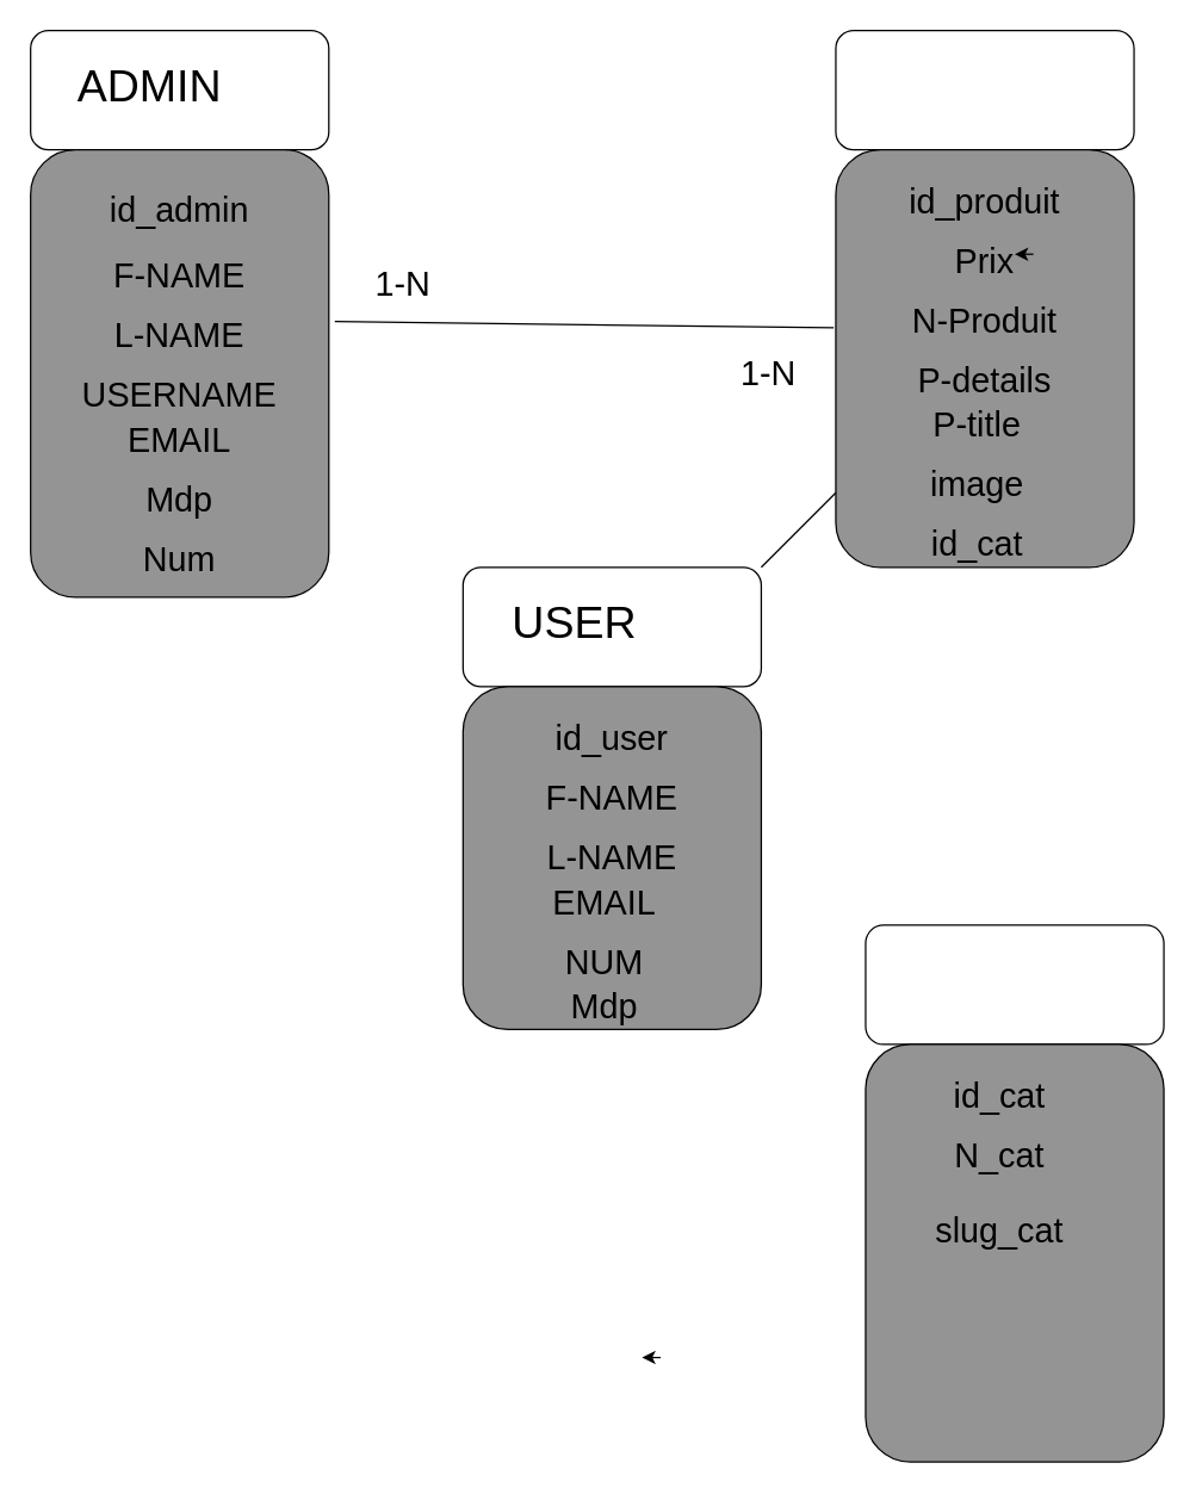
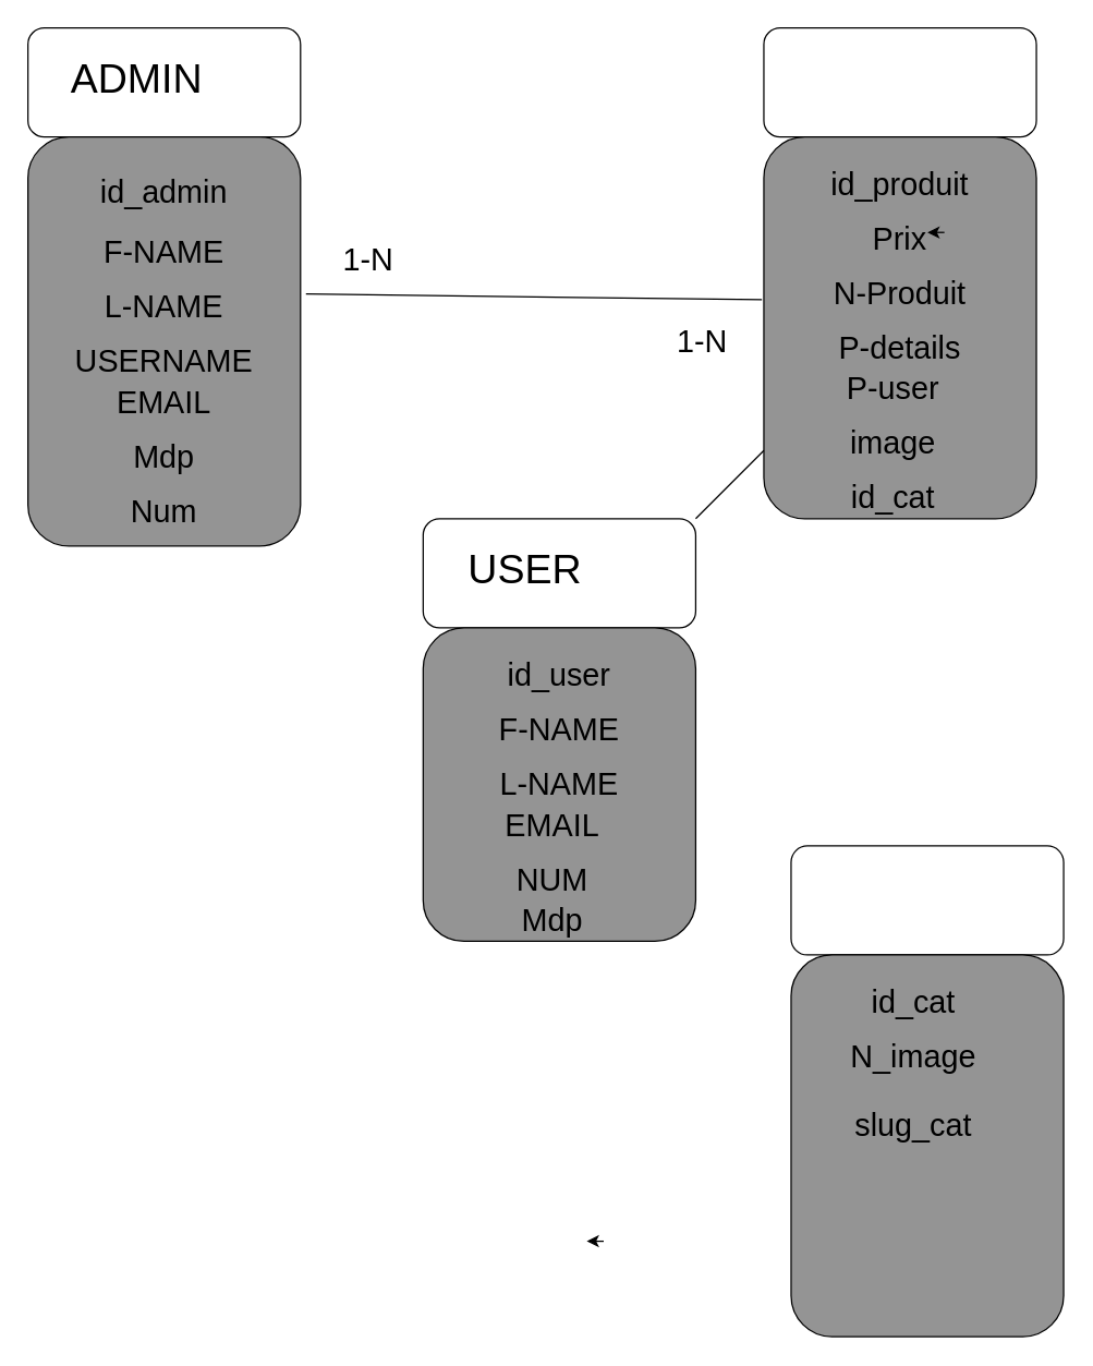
  <mxCell id="0" />
  <mxCell id="1" parent="0" />
  <mxCell id="2" value="" style="rounded=1;whiteSpace=wrap;html=1;" parent="1" vertex="1"><mxGeometry x="20" y="20" width="200" height="80" as="geometry" /></mxCell>
  <mxCell id="3" value="" style="rounded=1;whiteSpace=wrap;html=1;" parent="1" vertex="1"><mxGeometry x="560" y="20" width="200" height="80" as="geometry" /></mxCell>
  <mxCell id="4" value="" style="rounded=1;whiteSpace=wrap;html=1;" parent="1" vertex="1"><mxGeometry x="310" y="380" width="200" height="80" as="geometry" /></mxCell>
  <mxCell id="5" value="&lt;p style=&quot;line-height: 150%&quot;&gt;&lt;font style=&quot;font-size: 30px&quot;&gt;ADMIN&lt;/font&gt;&lt;/p&gt;" style="text;html=1;strokeColor=none;fillColor=none;align=center;verticalAlign=middle;whiteSpace=wrap;rounded=0;opacity=0;strokeWidth=12;" parent="1" vertex="1"><mxGeometry x="30" y="30" width="140" height="60" as="geometry" /></mxCell>
  <mxCell id="6" value="&lt;p style=&quot;line-height: 150%&quot;&gt;&lt;font style=&quot;font-size: 30px&quot;&gt;USER&lt;/font&gt;&lt;/p&gt;" style="text;html=1;strokeColor=none;fillColor=none;align=center;verticalAlign=middle;whiteSpace=wrap;rounded=0;opacity=0;strokeWidth=12;" parent="1" vertex="1"><mxGeometry x="315" y="390" width="140" height="60" as="geometry" /></mxCell>
  <mxCell id="7" value="" style="rounded=1;whiteSpace=wrap;html=1;fillColor=#949494;" parent="1" vertex="1"><mxGeometry x="20" y="100" width="200" height="300" as="geometry" /></mxCell>
  <mxCell id="8" value="" style="rounded=1;whiteSpace=wrap;html=1;fillColor=#949494;" parent="1" vertex="1"><mxGeometry x="310" y="460" width="200" height="230" as="geometry" /></mxCell>
  <mxCell id="9" value="" style="rounded=1;whiteSpace=wrap;html=1;fillColor=#949494;" parent="1" vertex="1"><mxGeometry x="560" y="100" width="200" height="280" as="geometry" /></mxCell>
  <mxCell id="10" value="&lt;font style=&quot;font-size: 23px&quot;&gt;id_admin&lt;/font&gt;" style="text;html=1;align=center;verticalAlign=middle;whiteSpace=wrap;rounded=0;strokeWidth=1;perimeterSpacing=0;" parent="1" vertex="1"><mxGeometry x="100" y="140" width="40" as="geometry" /></mxCell>
  <mxCell id="11" value="&lt;font style=&quot;font-size: 23px&quot;&gt;F-NAME&lt;/font&gt;" style="text;html=1;align=center;verticalAlign=middle;whiteSpace=wrap;rounded=0;strokeWidth=1;perimeterSpacing=0;" parent="1" vertex="1"><mxGeometry x="55" y="180" width="130" height="10" as="geometry" /></mxCell>
  <mxCell id="12" value="&lt;font style=&quot;font-size: 23px&quot;&gt;L-NAME&lt;/font&gt;" style="text;html=1;align=center;verticalAlign=middle;whiteSpace=wrap;rounded=0;strokeWidth=1;perimeterSpacing=0;" parent="1" vertex="1"><mxGeometry x="55" y="220" width="130" height="10" as="geometry" /></mxCell>
  <mxCell id="13" value="&lt;font style=&quot;font-size: 23px&quot;&gt;USERNAME&lt;/font&gt;" style="text;html=1;align=center;verticalAlign=middle;whiteSpace=wrap;rounded=0;strokeWidth=1;perimeterSpacing=0;" parent="1" vertex="1"><mxGeometry x="55" y="260" width="130" height="10" as="geometry" /></mxCell>
  <mxCell id="14" value="&lt;font style=&quot;font-size: 23px&quot;&gt;EMAIL&lt;/font&gt;" style="text;html=1;align=center;verticalAlign=middle;whiteSpace=wrap;rounded=0;strokeWidth=1;perimeterSpacing=0;" parent="1" vertex="1"><mxGeometry x="55" y="290" width="130" height="10" as="geometry" /></mxCell>
  <mxCell id="15" value="&lt;font style=&quot;font-size: 23px&quot;&gt;Mdp&lt;/font&gt;" style="text;html=1;align=center;verticalAlign=middle;whiteSpace=wrap;rounded=0;strokeWidth=1;perimeterSpacing=0;" parent="1" vertex="1"><mxGeometry x="55" y="330" width="130" height="10" as="geometry" /></mxCell>
  <mxCell id="16" value="&lt;font style=&quot;font-size: 23px&quot;&gt;id_produit&lt;/font&gt;" style="text;html=1;align=center;verticalAlign=middle;whiteSpace=wrap;rounded=0;strokeWidth=1;perimeterSpacing=0;" parent="1" vertex="1"><mxGeometry x="595" y="130" width="130" height="10" as="geometry" /></mxCell>
  <mxCell id="17" value="&lt;font style=&quot;font-size: 23px&quot;&gt;Prix&lt;/font&gt;" style="text;html=1;align=center;verticalAlign=middle;whiteSpace=wrap;rounded=0;strokeWidth=1;perimeterSpacing=0;" parent="1" vertex="1"><mxGeometry x="595" y="170" width="130" height="10" as="geometry" /></mxCell>
  <mxCell id="18" value="&lt;font style=&quot;font-size: 23px&quot;&gt;N-Produit&lt;/font&gt;" style="text;html=1;align=center;verticalAlign=middle;whiteSpace=wrap;rounded=0;strokeWidth=1;perimeterSpacing=0;" parent="1" vertex="1"><mxGeometry x="595" y="210" width="130" height="10" as="geometry" /></mxCell>
  <mxCell id="19" value="&lt;font style=&quot;font-size: 23px&quot;&gt;P-details&lt;/font&gt;" style="text;html=1;align=center;verticalAlign=middle;whiteSpace=wrap;rounded=0;strokeWidth=1;perimeterSpacing=0;" parent="1" vertex="1"><mxGeometry x="595" y="250" width="130" height="10" as="geometry" /></mxCell>
- <mxCell id="20" value="&lt;font style=&quot;font-size: 23px&quot;&gt;P-title&lt;/font&gt;" style="text;html=1;align=center;verticalAlign=middle;whiteSpace=wrap;rounded=0;strokeWidth=1;perimeterSpacing=0;" parent="1" vertex="1"><mxGeometry x="590" y="280" width="130" height="10" as="geometry" /></mxCell>
+ <mxCell id="20" value="&lt;font style=&quot;font-size: 23px&quot;&gt;P-user&lt;/font&gt;" style="text;html=1;align=center;verticalAlign=middle;whiteSpace=wrap;rounded=0;strokeWidth=1;perimeterSpacing=0;" parent="1" vertex="1"><mxGeometry x="590" y="280" width="130" height="10" as="geometry" /></mxCell>
  <mxCell id="21" style="edgeStyle=orthogonalEdgeStyle;rounded=0;orthogonalLoop=1;jettySize=auto;html=1;exitX=0.75;exitY=0;exitDx=0;exitDy=0;entryX=0.654;entryY=0;entryDx=0;entryDy=0;entryPerimeter=0;" parent="1" source="17" target="17" edge="1"><mxGeometry relative="1" as="geometry" /></mxCell>
  <mxCell id="22" value="&lt;font style=&quot;font-size: 23px&quot;&gt;image&lt;/font&gt;" style="text;html=1;align=center;verticalAlign=middle;whiteSpace=wrap;rounded=0;strokeWidth=1;perimeterSpacing=0;" parent="1" vertex="1"><mxGeometry x="590" y="320" width="130" height="10" as="geometry" /></mxCell>
  <mxCell id="23" value="&lt;font style=&quot;font-size: 23px&quot;&gt;Num&lt;/font&gt;" style="text;html=1;align=center;verticalAlign=middle;whiteSpace=wrap;rounded=0;strokeWidth=1;perimeterSpacing=0;" parent="1" vertex="1"><mxGeometry x="55" y="370" width="130" height="10" as="geometry" /></mxCell>
  <mxCell id="24" value="&lt;font style=&quot;font-size: 23px&quot;&gt;id_user&lt;/font&gt;" style="text;html=1;align=center;verticalAlign=middle;whiteSpace=wrap;rounded=0;strokeWidth=1;perimeterSpacing=0;" parent="1" vertex="1"><mxGeometry x="345" y="490" width="130" height="10" as="geometry" /></mxCell>
  <mxCell id="25" value="&lt;font style=&quot;font-size: 23px&quot;&gt;F-NAME&lt;/font&gt;" style="text;html=1;align=center;verticalAlign=middle;whiteSpace=wrap;rounded=0;strokeWidth=1;perimeterSpacing=0;" parent="1" vertex="1"><mxGeometry x="345" y="530" width="130" height="10" as="geometry" /></mxCell>
  <mxCell id="26" value="&lt;font style=&quot;font-size: 23px&quot;&gt;L-NAME&lt;/font&gt;" style="text;html=1;align=center;verticalAlign=middle;whiteSpace=wrap;rounded=0;strokeWidth=1;perimeterSpacing=0;" parent="1" vertex="1"><mxGeometry x="345" y="570" width="130" height="10" as="geometry" /></mxCell>
  <mxCell id="27" value="&lt;font style=&quot;font-size: 23px&quot;&gt;EMAIL&lt;/font&gt;" style="text;html=1;align=center;verticalAlign=middle;whiteSpace=wrap;rounded=0;strokeWidth=1;perimeterSpacing=0;" parent="1" vertex="1"><mxGeometry x="340" y="600" width="130" height="10" as="geometry" /></mxCell>
  <mxCell id="28" value="&lt;font style=&quot;font-size: 23px&quot;&gt;NUM&lt;/font&gt;" style="text;html=1;align=center;verticalAlign=middle;whiteSpace=wrap;rounded=0;strokeWidth=1;perimeterSpacing=0;" parent="1" vertex="1"><mxGeometry x="340" y="640" width="130" height="10" as="geometry" /></mxCell>
  <mxCell id="29" value="&lt;font style=&quot;font-size: 23px&quot;&gt;Mdp&lt;/font&gt;" style="text;html=1;align=center;verticalAlign=middle;whiteSpace=wrap;rounded=0;strokeWidth=1;perimeterSpacing=0;" parent="1" vertex="1"><mxGeometry x="340" y="670" width="130" height="10" as="geometry" /></mxCell>
  <mxCell id="30" value="" style="endArrow=none;html=1;entryX=-0.007;entryY=0.426;entryDx=0;entryDy=0;entryPerimeter=0;exitX=1.02;exitY=0.384;exitDx=0;exitDy=0;exitPerimeter=0;" parent="1" source="7" target="9" edge="1"><mxGeometry width="50" height="50" relative="1" as="geometry"><mxPoint x="370" y="440" as="sourcePoint" /><mxPoint x="420" y="390" as="targetPoint" /><Array as="points" /></mxGeometry></mxCell>
  <mxCell id="31" value="&lt;font style=&quot;font-size: 23px&quot;&gt;1-N&lt;/font&gt;" style="text;html=1;strokeColor=none;fillColor=none;align=center;verticalAlign=middle;whiteSpace=wrap;rounded=0;glass=0;opacity=0;" parent="1" vertex="1"><mxGeometry x="230" y="170" width="80" height="40" as="geometry" /></mxCell>
  <mxCell id="32" value="&lt;font style=&quot;font-size: 23px&quot;&gt;1-N&lt;/font&gt;" style="text;html=1;strokeColor=none;fillColor=none;align=center;verticalAlign=middle;whiteSpace=wrap;rounded=0;glass=0;opacity=0;" parent="1" vertex="1"><mxGeometry x="475" y="230" width="80" height="40" as="geometry" /></mxCell>
  <mxCell id="33" value="" style="endArrow=none;html=1;" parent="1" edge="1"><mxGeometry width="50" height="50" relative="1" as="geometry"><mxPoint x="510" y="380" as="sourcePoint" /><mxPoint x="560" y="330" as="targetPoint" /></mxGeometry></mxCell>
  <mxCell id="34" value="" style="rounded=1;whiteSpace=wrap;html=1;" parent="1" vertex="1"><mxGeometry x="580" y="620" width="200" height="80" as="geometry" /></mxCell>
  <mxCell id="35" value="" style="rounded=1;whiteSpace=wrap;html=1;fillColor=#949494;" parent="1" vertex="1"><mxGeometry x="580" y="700" width="200" height="280" as="geometry" /></mxCell>
  <mxCell id="36" value="&lt;font style=&quot;font-size: 23px&quot;&gt;id_cat&lt;/font&gt;" style="text;html=1;align=center;verticalAlign=middle;whiteSpace=wrap;rounded=0;strokeWidth=1;perimeterSpacing=0;" parent="1" vertex="1"><mxGeometry x="605" y="730" width="130" height="10" as="geometry" /></mxCell>
  <mxCell id="37" style="edgeStyle=orthogonalEdgeStyle;rounded=0;orthogonalLoop=1;jettySize=auto;html=1;exitX=0.75;exitY=0;exitDx=0;exitDy=0;entryX=0.654;entryY=0;entryDx=0;entryDy=0;entryPerimeter=0;" parent="1" edge="1"><mxGeometry relative="1" as="geometry"><mxPoint x="442.5" y="910" as="sourcePoint" /><mxPoint x="430.02" y="910" as="targetPoint" /></mxGeometry></mxCell>
- <mxCell id="38" value="&lt;font style=&quot;font-size: 23px&quot;&gt;N_cat&lt;/font&gt;" style="text;html=1;align=center;verticalAlign=middle;whiteSpace=wrap;rounded=0;strokeWidth=1;perimeterSpacing=0;" vertex="1" parent="1"><mxGeometry x="605" y="770" width="130" height="10" as="geometry" /></mxCell>
+ <mxCell id="38" value="&lt;font style=&quot;font-size: 23px&quot;&gt;N_image&lt;/font&gt;" style="text;html=1;align=center;verticalAlign=middle;whiteSpace=wrap;rounded=0;strokeWidth=1;perimeterSpacing=0;" vertex="1" parent="1"><mxGeometry x="605" y="770" width="130" height="10" as="geometry" /></mxCell>
  <mxCell id="39" value="&lt;font style=&quot;font-size: 23px&quot;&gt;slug_cat&lt;/font&gt;" style="text;html=1;align=center;verticalAlign=middle;whiteSpace=wrap;rounded=0;strokeWidth=1;perimeterSpacing=0;" vertex="1" parent="1"><mxGeometry x="605" y="820" width="130" height="10" as="geometry" /></mxCell>
  <mxCell id="40" value="&lt;font style=&quot;font-size: 23px&quot;&gt;id_cat&lt;/font&gt;" style="text;html=1;align=center;verticalAlign=middle;whiteSpace=wrap;rounded=0;strokeWidth=1;perimeterSpacing=0;" vertex="1" parent="1"><mxGeometry x="590" y="360" width="130" height="10" as="geometry" /></mxCell>
